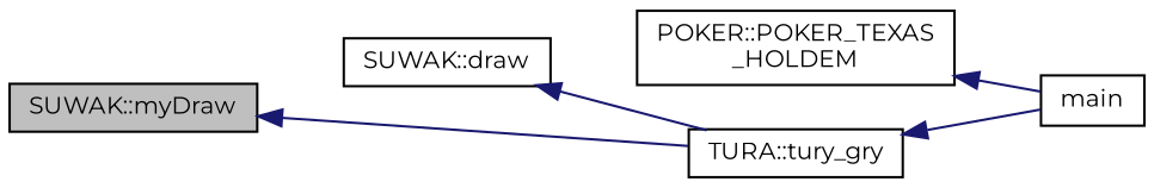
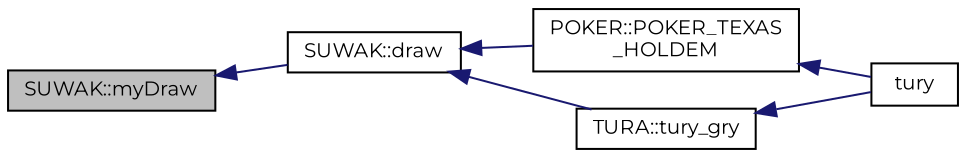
  digraph {
    fontname=Montserrat
    rankdir=LR
    node [color=black fillcolor=white fontname=Montserrat fontsize=10 shape=record style=filled]
    edge [color=midnightblue dir=back fontname=Montserrat fontsize=10 labelfontname=Helvetica labelfontsize=10 style=solid]
    n1 [fillcolor=grey75 fontcolor=black height=0.2 label="SUWAK::myDraw" width=0.4]
    n2 [height=0.2 label="SUWAK::draw" width=0.4]
    n3 [height=0.2 label="POKER::POKER_TEXAS\l_HOLDEM" width=0.4]
    n4 [height=0.2 label="TURA::tury_gry" width=0.4]
-   n5 [height=0.2 label=main width=0.4]
-   n1 -> n4
+   n5 [height=0.2 label=tury width=0.4]
+   n1 -> n2
+   n2 -> n3
    n2 -> n4
    n3 -> n5
    n4 -> n5
  }
